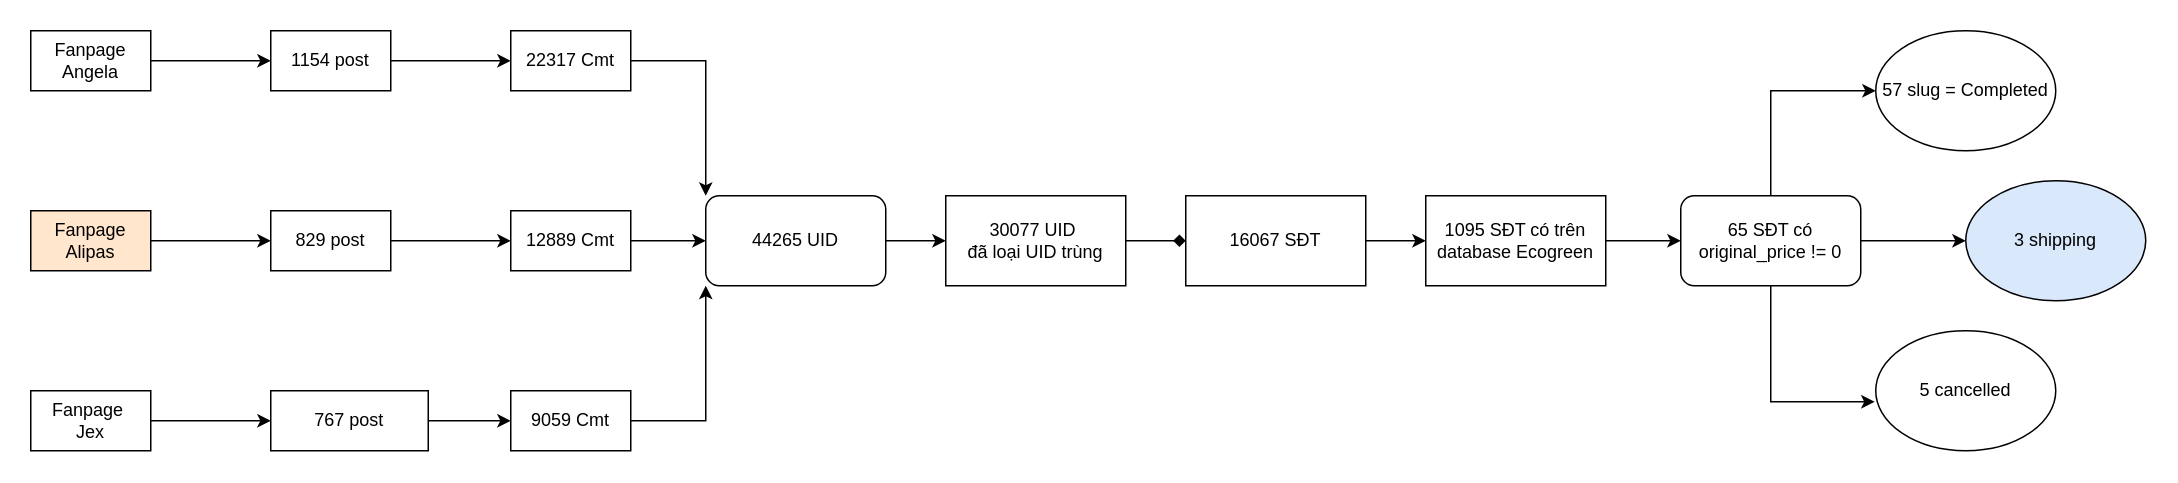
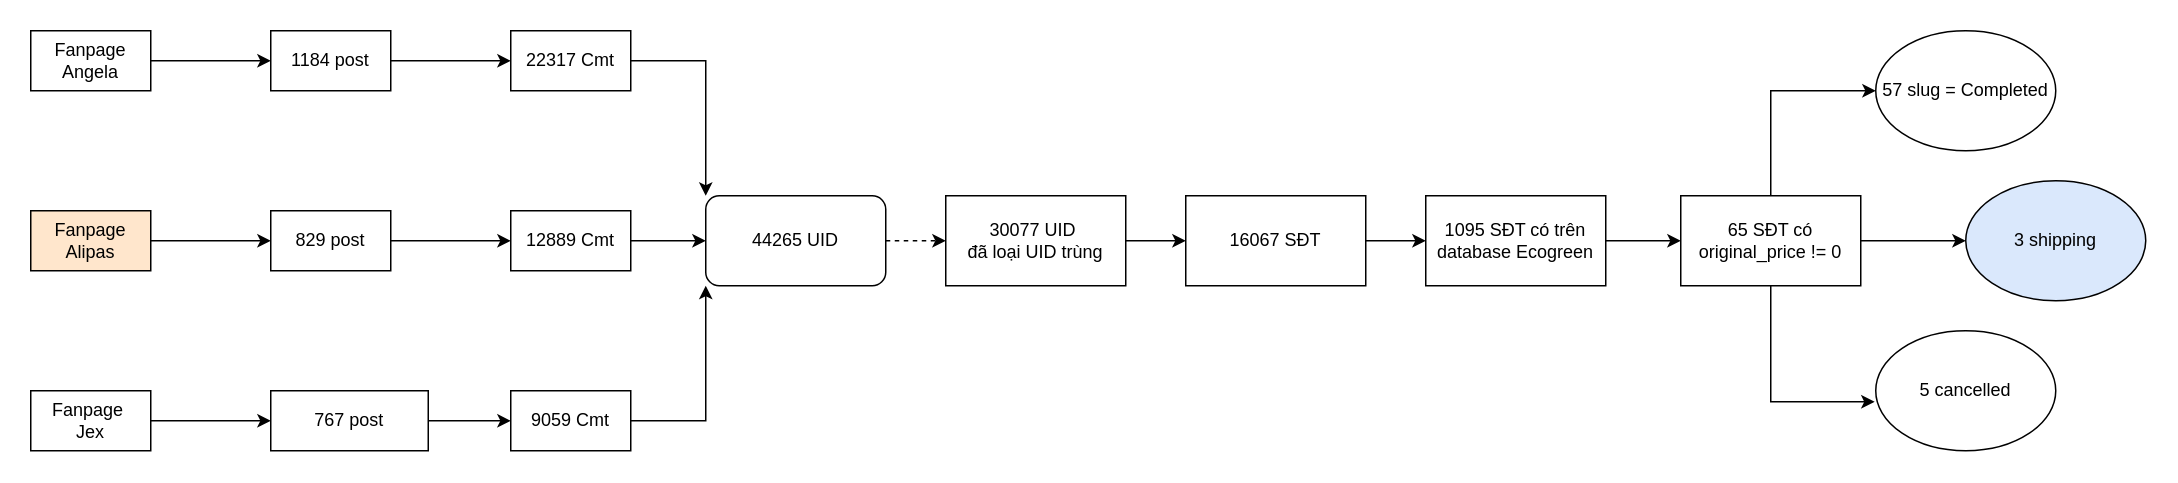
  <mxCell id="0" />
  <mxCell id="1" parent="0" />
  <mxCell id="2" style="edgeStyle=orthogonalEdgeStyle;rounded=0;orthogonalLoop=1;jettySize=auto;html=1;entryX=0;entryY=0.5;entryDx=0;entryDy=0;" edge="1" parent="1" source="3" target="9"><mxGeometry relative="1" as="geometry" /></mxCell>
  <mxCell id="3" value="Fanpage Angela" style="rounded=0;whiteSpace=wrap;html=1;" vertex="1" parent="1"><mxGeometry width="80" height="40" as="geometry" x="20" y="20" /></mxCell>
  <mxCell id="4" style="edgeStyle=orthogonalEdgeStyle;rounded=0;orthogonalLoop=1;jettySize=auto;html=1;entryX=0;entryY=0.5;entryDx=0;entryDy=0;" edge="1" parent="1" source="5" target="11"><mxGeometry relative="1" as="geometry" /></mxCell>
  <mxCell id="5" value="Fanpage Alipas" style="rounded=0;whiteSpace=wrap;html=1;fillColor=#ffe6cc;" vertex="1" parent="1"><mxGeometry y="140" width="80" height="40" as="geometry" x="20" /></mxCell>
  <mxCell id="6" style="edgeStyle=orthogonalEdgeStyle;rounded=0;orthogonalLoop=1;jettySize=auto;html=1;entryX=0;entryY=0.5;entryDx=0;entryDy=0;" edge="1" parent="1" source="7" target="13"><mxGeometry relative="1" as="geometry" /></mxCell>
  <mxCell id="7" value="Fanpage&amp;nbsp;&lt;br&gt;Jex" style="rounded=0;whiteSpace=wrap;html=1;" vertex="1" parent="1"><mxGeometry y="260" width="80" height="40" as="geometry" x="20" /></mxCell>
  <mxCell id="8" style="edgeStyle=orthogonalEdgeStyle;rounded=0;orthogonalLoop=1;jettySize=auto;html=1;" edge="1" parent="1" source="9" target="15"><mxGeometry relative="1" as="geometry" /></mxCell>
- <mxCell id="9" value="1154 post" style="rounded=0;whiteSpace=wrap;html=1;" vertex="1" parent="1"><mxGeometry x="180" width="80" height="40" as="geometry" y="20" /></mxCell>
+ <mxCell id="9" value="1184 post" style="rounded=0;whiteSpace=wrap;html=1;" vertex="1" parent="1"><mxGeometry x="180" width="80" height="40" as="geometry" y="20" /></mxCell>
  <mxCell id="10" style="edgeStyle=orthogonalEdgeStyle;rounded=0;orthogonalLoop=1;jettySize=auto;html=1;entryX=0;entryY=0.5;entryDx=0;entryDy=0;" edge="1" parent="1" source="11" target="17"><mxGeometry relative="1" as="geometry" /></mxCell>
  <mxCell id="11" value="829 post" style="rounded=0;whiteSpace=wrap;html=1;" vertex="1" parent="1"><mxGeometry x="180" y="140" width="80" height="40" as="geometry" /></mxCell>
  <mxCell id="12" style="edgeStyle=orthogonalEdgeStyle;rounded=0;orthogonalLoop=1;jettySize=auto;html=1;entryX=0;entryY=0.5;entryDx=0;entryDy=0;" edge="1" parent="1" source="13" target="19"><mxGeometry relative="1" as="geometry" /></mxCell>
  <mxCell id="13" value="767 post" style="rounded=0;whiteSpace=wrap;html=1;" vertex="1" parent="1"><mxGeometry x="180" y="260" width="105" height="40" as="geometry" /></mxCell>
  <mxCell id="14" style="edgeStyle=orthogonalEdgeStyle;rounded=0;orthogonalLoop=1;jettySize=auto;html=1;entryX=0;entryY=0;entryDx=0;entryDy=0;" edge="1" parent="1" source="15" target="21"><mxGeometry relative="1" as="geometry" /></mxCell>
  <mxCell id="15" value="22317 Cmt&lt;span style=&quot;color: rgba(0, 0, 0, 0); font-family: monospace; font-size: 0px; text-align: start;&quot;&gt;%3CmxGraphModel%3E%3Croot%3E%3CmxCell%20id%3D%220%22%2F%3E%3CmxCell%20id%3D%221%22%20parent%3D%220%22%2F%3E%3CmxCell%20id%3D%222%22%20value%3D%221184%20post%22%20style%3D%22rounded%3D0%3BwhiteSpace%3Dwrap%3Bhtml%3D1%3B%22%20vertex%3D%221%22%20parent%3D%221%22%3E%3CmxGeometry%20x%3D%22160%22%20width%3D%2280%22%20height%3D%2240%22%20as%3D%22geometry%22%2F%3E%3C%2FmxCell%3E%3C%2Froot%3E%3C%2FmxGraphModel%3E&lt;/span&gt;" style="rounded=0;whiteSpace=wrap;html=1;" vertex="1" parent="1"><mxGeometry x="340" width="80" height="40" as="geometry" y="20" /></mxCell>
  <mxCell id="16" style="edgeStyle=orthogonalEdgeStyle;rounded=0;orthogonalLoop=1;jettySize=auto;html=1;entryX=0;entryY=0.5;entryDx=0;entryDy=0;" edge="1" parent="1" source="17" target="21"><mxGeometry relative="1" as="geometry" /></mxCell>
  <mxCell id="17" value="12889 Cmt&lt;span style=&quot;color: rgba(0, 0, 0, 0); font-family: monospace; font-size: 0px; text-align: start;&quot;&gt;%3CmxGraphModel%3E%3Croot%3E%3CmxCell%20id%3D%220%22%2F%3E%3CmxCell%20id%3D%221%22%20parent%3D%220%22%2F%3E%3CmxCell%20id%3D%222%22%20value%3D%221184%20post%22%20style%3D%22rounded%3D0%3BwhiteSpace%3Dwrap%3Bhtml%3D1%3B%22%20vertex%3D%221%22%20parent%3D%221%22%3E%3CmxGeometry%20x%3D%22160%22%20width%3D%2280%22%20height%3D%2240%22%20as%3D%22geometry%22%2F%3E%3C%2FmxCell%3E%3C%2Froot%3E%3C%2FmxGraphModel%3E&lt;/span&gt;" style="rounded=0;whiteSpace=wrap;html=1;" vertex="1" parent="1"><mxGeometry x="340" y="140" width="80" height="40" as="geometry" /></mxCell>
  <mxCell id="18" style="edgeStyle=orthogonalEdgeStyle;rounded=0;orthogonalLoop=1;jettySize=auto;html=1;entryX=0;entryY=1;entryDx=0;entryDy=0;" edge="1" parent="1" source="19" target="21"><mxGeometry relative="1" as="geometry" /></mxCell>
  <mxCell id="19" value="9059 Cmt&lt;span style=&quot;color: rgba(0, 0, 0, 0); font-family: monospace; font-size: 0px; text-align: start;&quot;&gt;%3CmxGraphModel%3E%3Croot%3E%3CmxCell%20id%3D%220%22%2F%3E%3CmxCell%20id%3D%221%22%20parent%3D%220%22%2F%3E%3CmxCell%20id%3D%222%22%20value%3D%221184%20post%22%20style%3D%22rounded%3D0%3BwhiteSpace%3Dwrap%3Bhtml%3D1%3B%22%20vertex%3D%221%22%20parent%3D%221%22%3E%3CmxGeometry%20x%3D%22160%22%20width%3D%2280%22%20height%3D%2240%22%20as%3D%22geometry%22%2F%3E%3C%2FmxCell%3E%3C%2Froot%3E%3C%2FmxGraphModel%3E&lt;/span&gt;" style="rounded=0;whiteSpace=wrap;html=1;" vertex="1" parent="1"><mxGeometry x="340" y="260" width="80" height="40" as="geometry" /></mxCell>
- <mxCell id="20" value="" style="edgeStyle=orthogonalEdgeStyle;rounded=0;orthogonalLoop=1;jettySize=auto;html=1;" edge="1" parent="1" source="21" target="23"><mxGeometry relative="1" as="geometry" /></mxCell>
+ <mxCell id="20" value="" style="edgeStyle=orthogonalEdgeStyle;rounded=0;orthogonalLoop=1;jettySize=auto;html=1;dashed=1;" edge="1" parent="1" source="21" target="23"><mxGeometry relative="1" as="geometry" /></mxCell>
  <mxCell id="21" value="44265 UID" style="whiteSpace=wrap;html=1;rounded=1;" vertex="1" parent="1"><mxGeometry x="470" y="130" width="120" height="60" as="geometry" /></mxCell>
- <mxCell id="22" style="edgeStyle=orthogonalEdgeStyle;rounded=0;orthogonalLoop=1;jettySize=auto;html=1;endArrow=diamond;" edge="1" parent="1" source="23" target="25"><mxGeometry relative="1" as="geometry"><mxPoint x="810" y="230" as="targetPoint" /></mxGeometry></mxCell>
+ <mxCell id="22" style="edgeStyle=orthogonalEdgeStyle;rounded=0;orthogonalLoop=1;jettySize=auto;html=1;" edge="1" parent="1" source="23" target="25"><mxGeometry relative="1" as="geometry"><mxPoint x="810" y="230" as="targetPoint" /></mxGeometry></mxCell>
  <mxCell id="23" value="30077 UID&amp;nbsp;&lt;br&gt;đã loại UID trùng" style="rounded=0;whiteSpace=wrap;html=1;" vertex="1" parent="1"><mxGeometry x="630" y="130" width="120" height="60" as="geometry" /></mxCell>
  <mxCell id="24" style="edgeStyle=orthogonalEdgeStyle;rounded=0;orthogonalLoop=1;jettySize=auto;html=1;" edge="1" parent="1" source="25" target="27"><mxGeometry relative="1" as="geometry"><mxPoint x="960" y="160" as="targetPoint" /></mxGeometry></mxCell>
  <mxCell id="25" value="16067 SĐT" style="rounded=0;whiteSpace=wrap;html=1;" vertex="1" parent="1"><mxGeometry x="790" y="130" width="120" height="60" as="geometry" /></mxCell>
  <mxCell id="26" style="edgeStyle=orthogonalEdgeStyle;rounded=0;orthogonalLoop=1;jettySize=auto;html=1;" edge="1" parent="1" source="27" target="31"><mxGeometry relative="1" as="geometry" /></mxCell>
  <mxCell id="27" value="1095 SĐT có trên database Ecogreen" style="rounded=0;whiteSpace=wrap;html=1;" vertex="1" parent="1"><mxGeometry x="950" y="130" width="120" height="60" as="geometry" /></mxCell>
  <mxCell id="28" style="edgeStyle=orthogonalEdgeStyle;rounded=0;orthogonalLoop=1;jettySize=auto;html=1;" edge="1" parent="1" source="31" target="32"><mxGeometry relative="1" as="geometry"><mxPoint x="1140" y="240" as="targetPoint" /><Array as="points"><mxPoint x="1180" y="60" /></Array></mxGeometry></mxCell>
  <mxCell id="29" style="edgeStyle=orthogonalEdgeStyle;rounded=0;orthogonalLoop=1;jettySize=auto;html=1;" edge="1" parent="1" source="31" target="33"><mxGeometry relative="1" as="geometry"><mxPoint x="1300" y="160" as="targetPoint" /></mxGeometry></mxCell>
  <mxCell id="30" style="edgeStyle=orthogonalEdgeStyle;rounded=0;orthogonalLoop=1;jettySize=auto;html=1;entryX=-0.006;entryY=0.592;entryDx=0;entryDy=0;entryPerimeter=0;" edge="1" parent="1" source="31" target="34"><mxGeometry relative="1" as="geometry"><Array as="points"><mxPoint x="1180" y="267" /></Array></mxGeometry></mxCell>
- <mxCell id="31" value="65 SĐT có original_price != 0" style="whiteSpace=wrap;html=1;rounded=1;" vertex="1" parent="1"><mxGeometry x="1120" y="130" width="120" height="60" as="geometry" /></mxCell>
+ <mxCell id="31" value="65 SĐT có original_price != 0" style="rounded=0;whiteSpace=wrap;html=1;" vertex="1" parent="1"><mxGeometry x="1120" y="130" width="120" height="60" as="geometry" /></mxCell>
  <mxCell id="32" value="57 slug = Completed" style="ellipse;whiteSpace=wrap;html=1;" vertex="1" parent="1"><mxGeometry x="1250" width="120" height="80" as="geometry" y="20" /></mxCell>
  <mxCell id="33" value="3 shipping" style="ellipse;whiteSpace=wrap;html=1;fillColor=#dae8fc;" vertex="1" parent="1"><mxGeometry x="1310" y="120" width="120" height="80" as="geometry" /></mxCell>
  <mxCell id="34" value="5 cancelled" style="ellipse;whiteSpace=wrap;html=1;" vertex="1" parent="1"><mxGeometry x="1250" y="220" width="120" height="80" as="geometry" /></mxCell>
